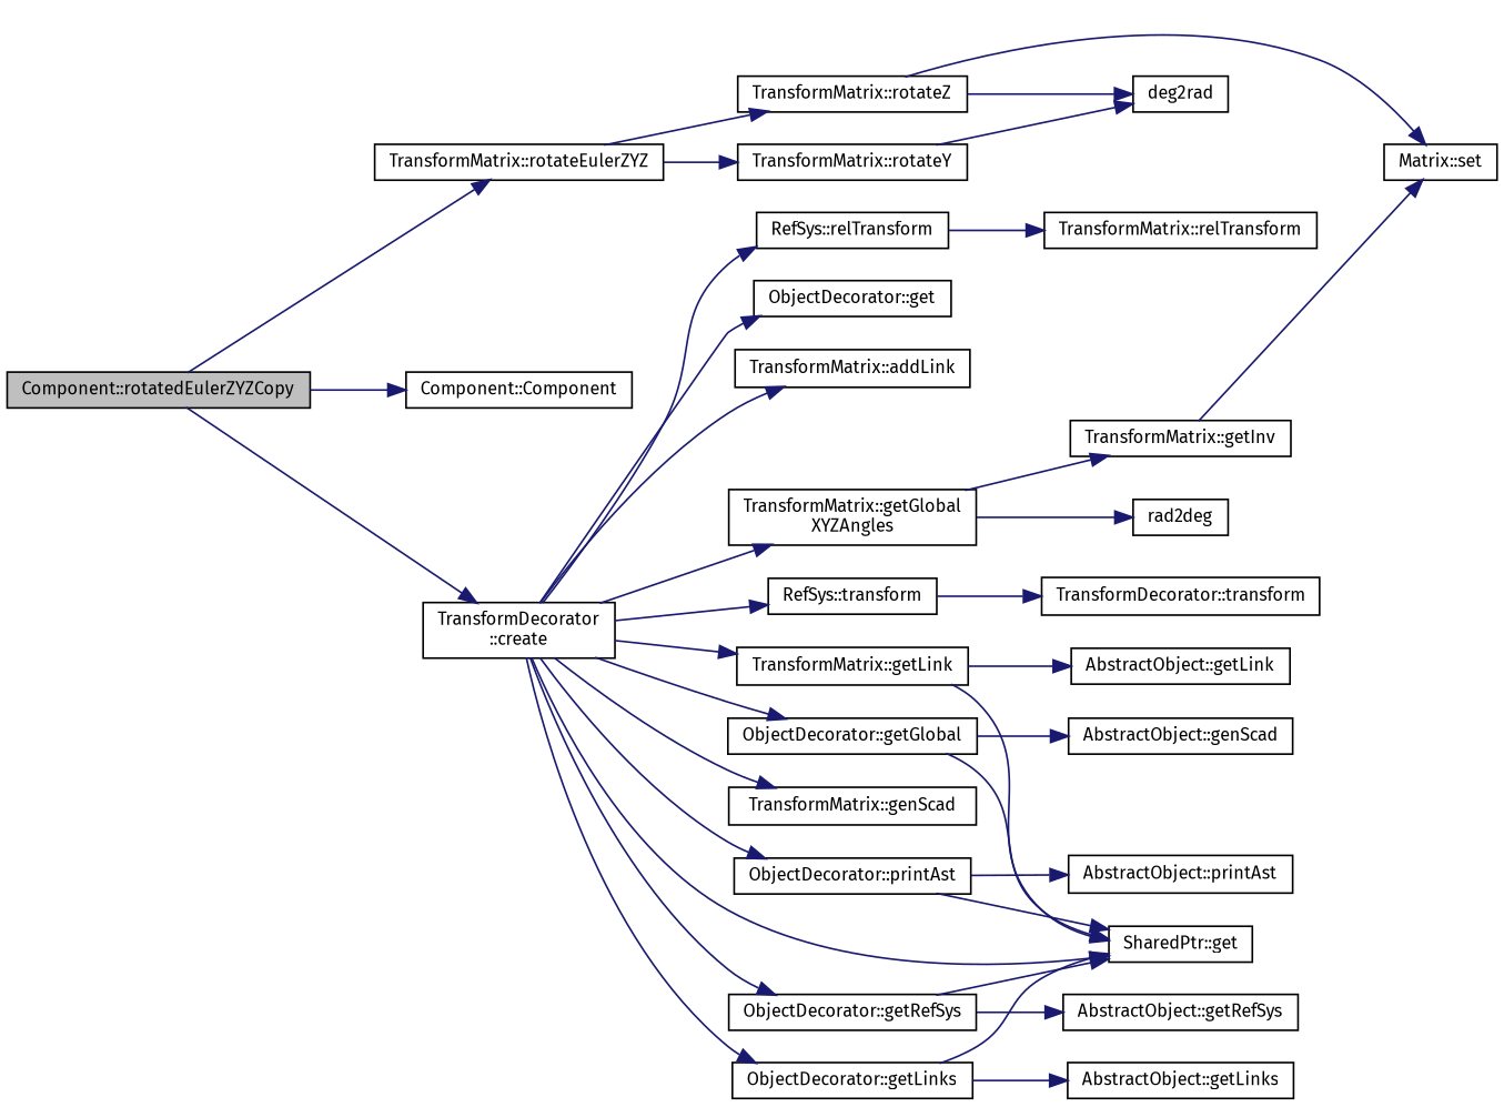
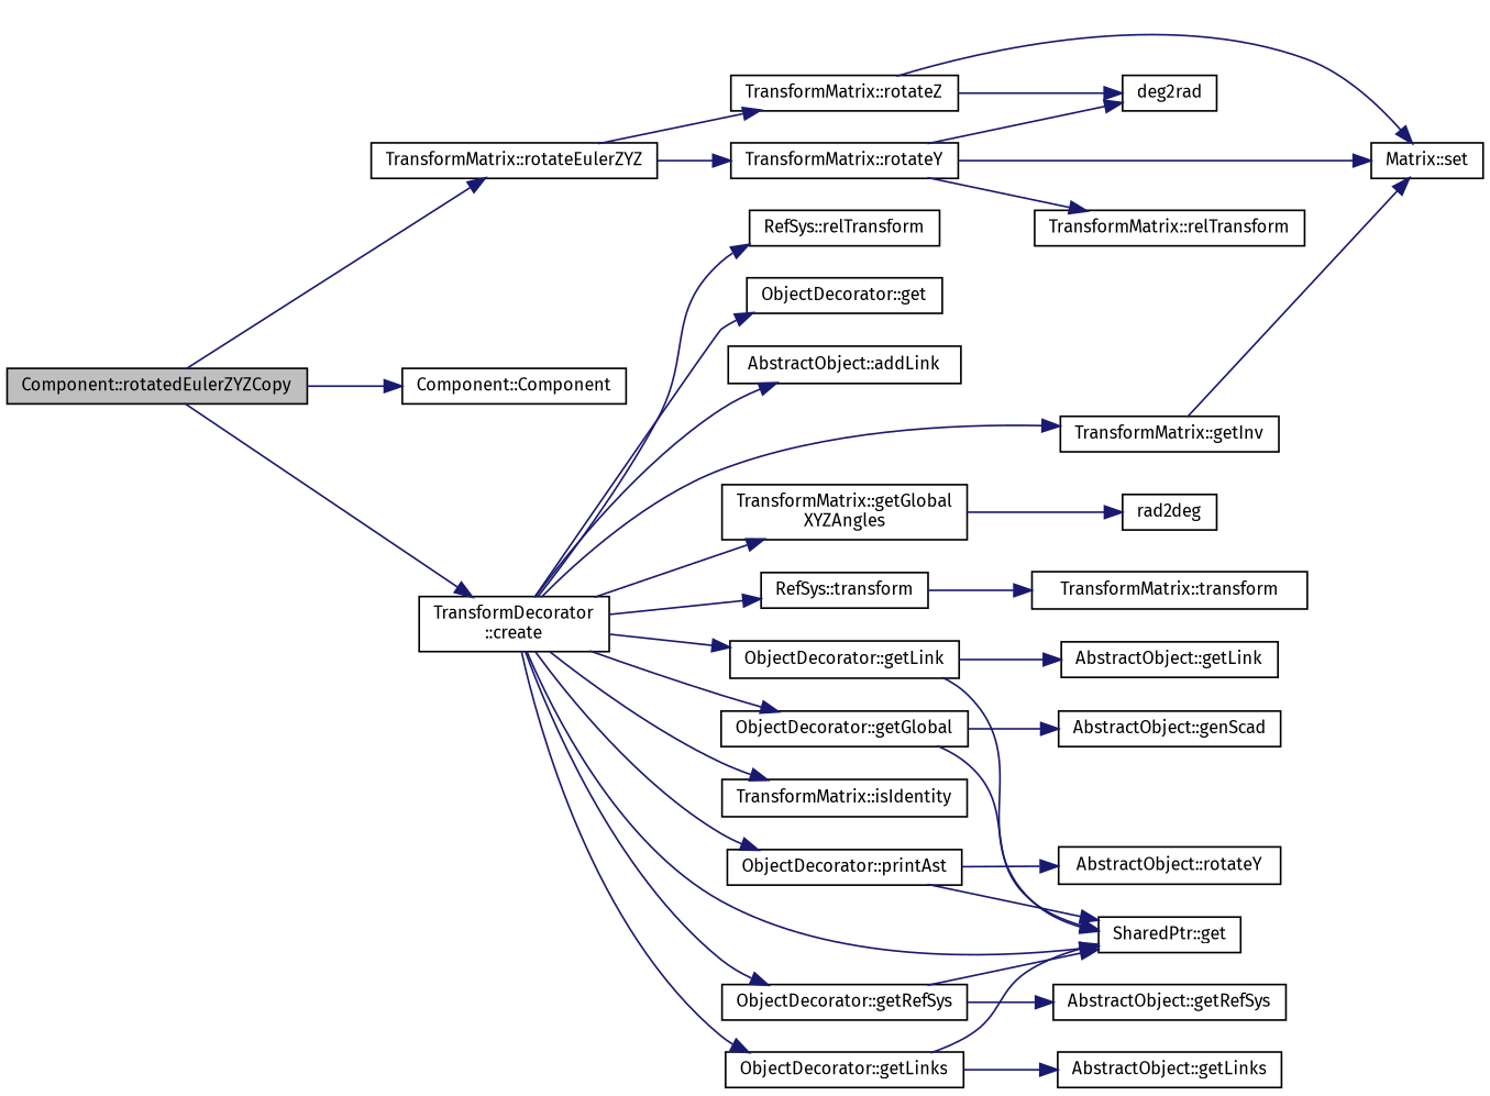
  digraph {
    fontname="Fira Sans"
    rankdir=LR
    node [color=black fillcolor=white fontname="Fira Sans" fontsize=10 shape=record style=filled]
    edge [color=midnightblue fontname="Fira Sans" fontsize=10 labelfontname=Helvetica labelfontsize=10 style=solid]
    n1 [fillcolor=grey75 fontcolor=black height=0.2 label="Component::rotatedEulerZYZCopy" width=0.4]
    n2 [height=0.2 label="TransformMatrix::rotateEulerZYZ" width=0.4]
    n3 [height=0.2 label="Component::Component" width=0.4]
    n4 [height=0.2 label="TransformDecorator\l::create" width=0.4]
    n5 [height=0.2 label="TransformMatrix::rotateZ" width=0.4]
    n6 [height=0.2 label="TransformMatrix::rotateY" width=0.4]
-   n7 [height=0.2 label="TransformMatrix::genScad" width=0.4]
+   n7 [height=0.2 label="TransformMatrix::isIdentity" width=0.4]
    n8 [height=0.2 label="SharedPtr::get" width=0.4]
    n9 [height=0.2 label="RefSys::relTransform" width=0.4]
    n10 [height=0.2 label="TransformMatrix::getInv" width=0.4]
    n11 [height=0.2 label="RefSys::transform" width=0.4]
    n12 [height=0.2 label="ObjectDecorator::get" width=0.4]
-   n13 [height=0.2 label="TransformMatrix::addLink" width=0.4]
+   n13 [height=0.2 label="AbstractObject::addLink" width=0.4]
    n14 [height=0.2 label="TransformMatrix::getGlobal\lXYZAngles" width=0.4]
    n15 [height=0.2 label="ObjectDecorator::getGlobal" width=0.4]
    n16 [height=0.2 label="ObjectDecorator::printAst" width=0.4]
    n17 [height=0.2 label="ObjectDecorator::getRefSys" width=0.4]
    n18 [height=0.2 label="ObjectDecorator::getLinks" width=0.4]
-   n19 [height=0.2 label="TransformMatrix::getLink" width=0.4]
+   n19 [height=0.2 label="ObjectDecorator::getLink" width=0.4]
    n20 [height=0.2 label=deg2rad width=0.4]
    n21 [height=0.2 label="Matrix::set" width=0.4]
    n22 [height=0.2 label="TransformMatrix::relTransform" width=0.4]
-   n23 [height=0.2 label="TransformDecorator::transform" width=0.4]
+   n23 [height=0.2 label="TransformMatrix::transform" width=0.4]
    n24 [height=0.2 label=rad2deg width=0.4]
    n25 [height=0.2 label="AbstractObject::genScad" width=0.4]
-   n26 [height=0.2 label="AbstractObject::printAst" width=0.4]
+   n26 [height=0.2 label="AbstractObject::rotateY" width=0.4]
    n27 [height=0.2 label="AbstractObject::getRefSys" width=0.4]
    n28 [height=0.2 label="AbstractObject::getLinks" width=0.4]
    n29 [height=0.2 label="AbstractObject::getLink" width=0.4]
    n1 -> n2
    n1 -> n3
    n1 -> n4
    n2 -> n5
    n2 -> n6
    n4 -> n7
    n4 -> n8
    n4 -> n9
-   n14 -> n10
+   n4 -> n10
    n4 -> n11
    n4 -> n12
    n4 -> n13
    n4 -> n14
    n4 -> n15
    n4 -> n16
    n4 -> n17
    n4 -> n18
    n4 -> n19
    n5 -> n20
    n5 -> n21
    n6 -> n20
-   n9 -> n22
+   n6 -> n21
+   n6 -> n22
    n10 -> n21
    n11 -> n23
    n14 -> n24
    n15 -> n8
    n15 -> n25
    n16 -> n8
    n16 -> n26
    n17 -> n8
    n17 -> n27
    n18 -> n8
    n18 -> n28
    n19 -> n8
    n19 -> n29
  }
